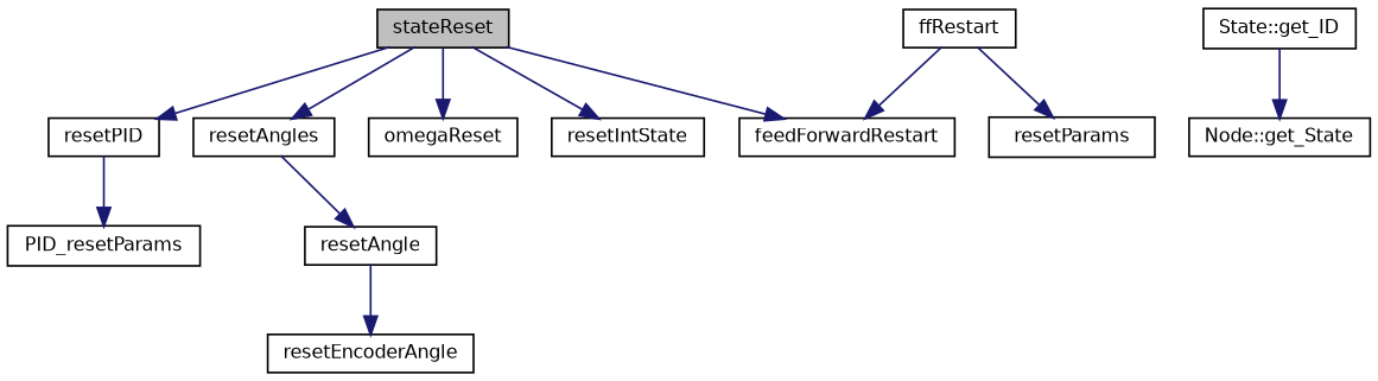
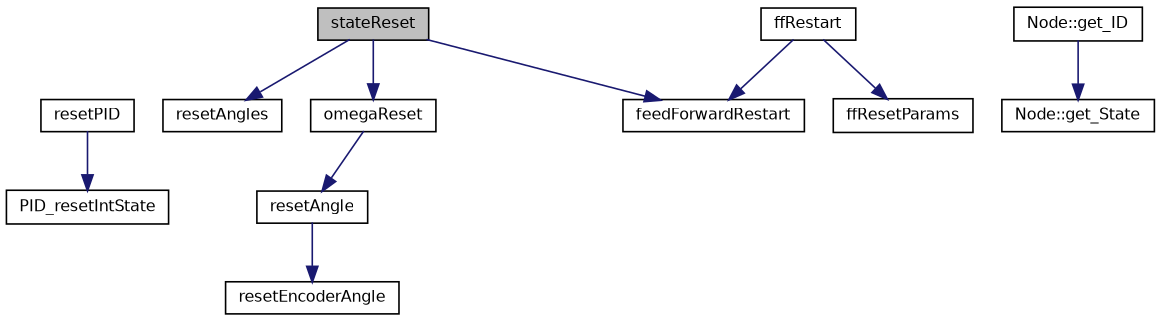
  digraph {
    rankdir=TB
    node [color=black fillcolor=white fontname=Helvetica fontsize=10 shape=record style=filled]
    edge [color=midnightblue fontname=Helvetica fontsize=10 labelfontname=Helvetica labelfontsize=10 style=solid]
    n1 [fillcolor=grey75 fontcolor=black height=0.2 label=stateReset width=0.4]
    n2 [height=0.2 label=resetPID width=0.4]
    n3 [height=0.2 label=resetAngles width=0.4]
    n4 [height=0.2 label=omegaReset width=0.4]
-   n5 [height=0.2 label=resetIntState width=0.4]
    n6 [height=0.2 label=feedForwardRestart width=0.4]
-   n7 [height=0.2 label=PID_resetParams width=0.4]
+   n7 [height=0.2 label=PID_resetIntState width=0.4]
    n8 [height=0.2 label=resetAngle width=0.4]
    n9 [height=0.2 label=resetEncoderAngle width=0.4]
-   n10 [height=0.2 label="State::get_ID" width=0.4]
+   n10 [height=0.2 label="Node::get_ID" width=0.4]
    n11 [height=0.2 label="Node::get_State" width=0.4]
    n12 [height=0.2 label=ffRestart width=0.4]
-   n13 [height=0.2 label=resetParams width=0.4]
-   n1 -> n2
+   n13 [height=0.2 label=ffResetParams width=0.4]
    n1 -> n3
    n1 -> n4
-   n1 -> n5
    n1 -> n6
    n2 -> n7
-   n3 -> n8
+   n4 -> n8
    n8 -> n9
    n10 -> n11
    n12 -> n6
    n12 -> n13
  }
